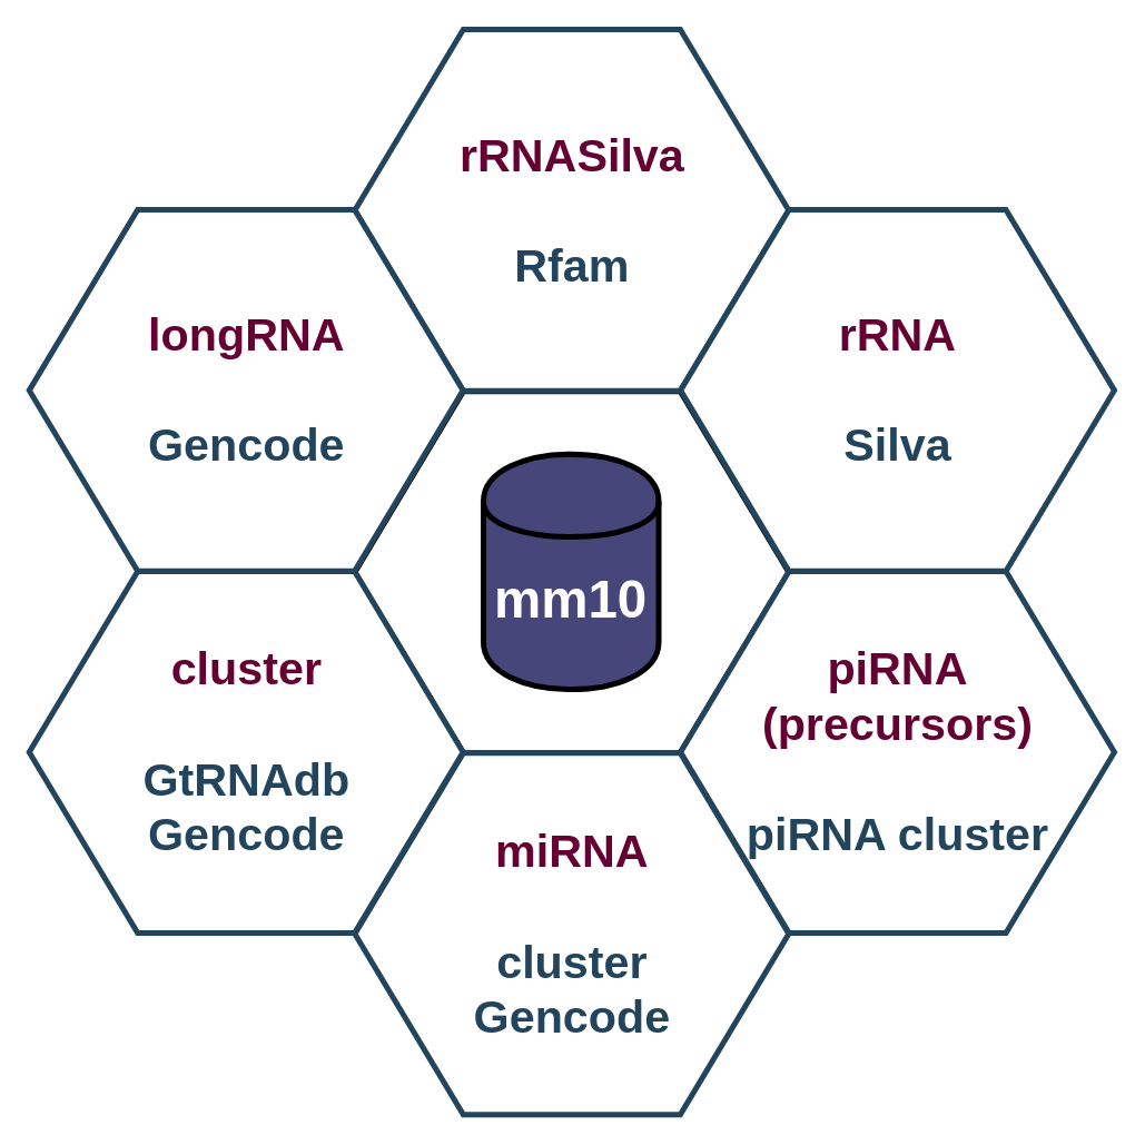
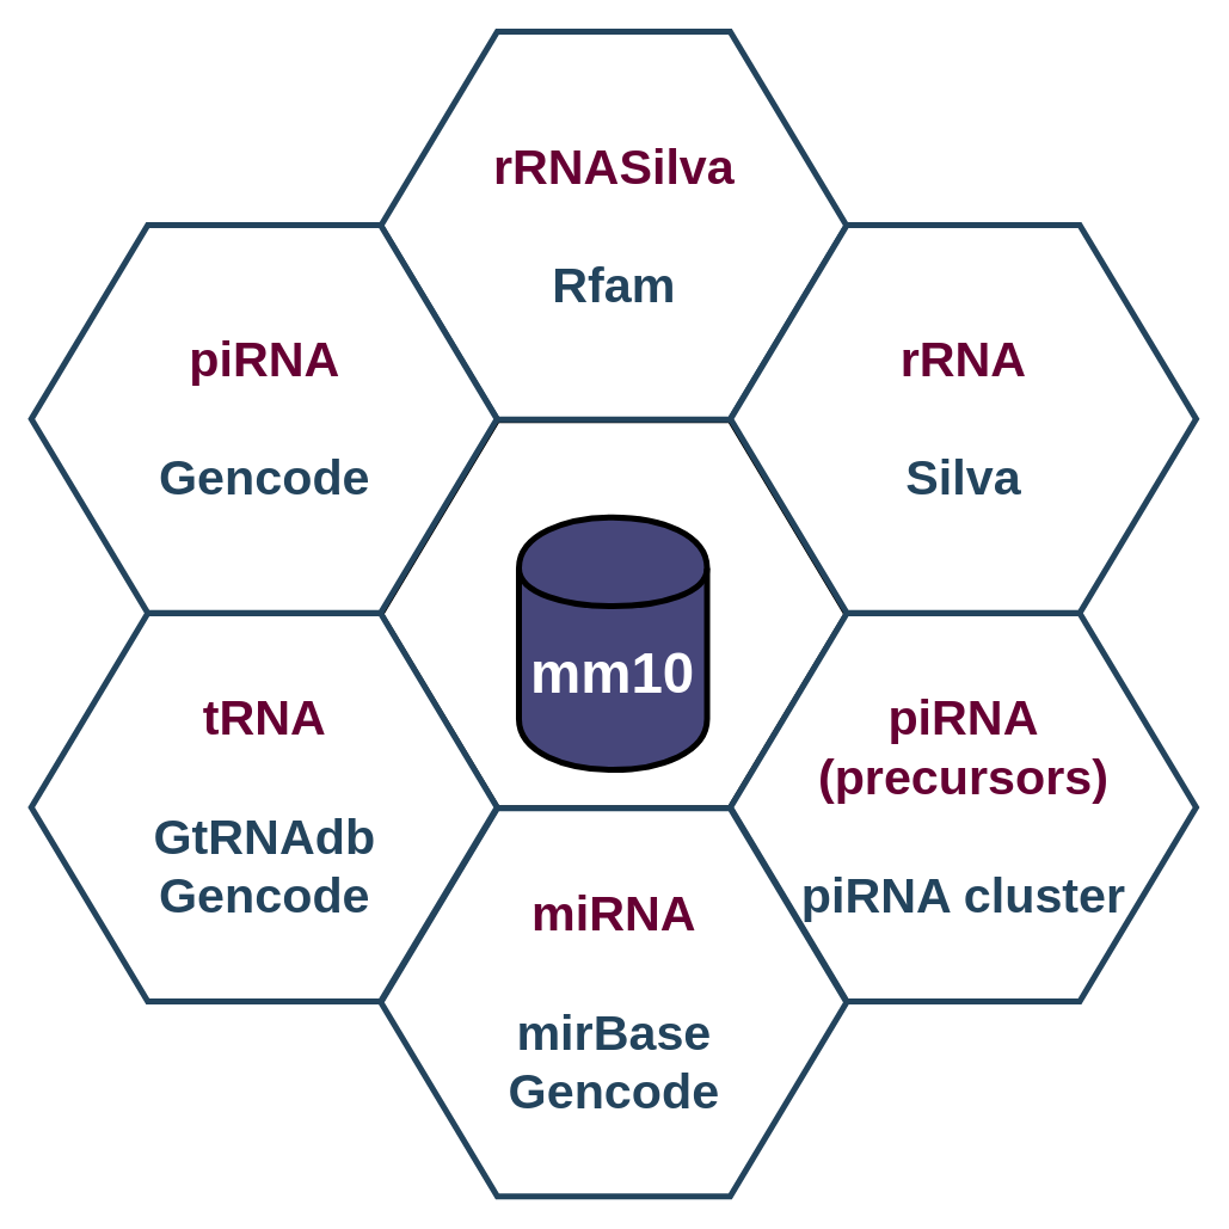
  <mxCell id="0" />
  <mxCell id="1" parent="0" />
  <mxCell id="2" value="" style="shape=hexagon;perimeter=hexagonPerimeter2;whiteSpace=wrap;html=1;shadow=0;labelBackgroundColor=none;fontFamily=Helvetica;fontSize=33;align=center;strokeWidth=4;fontStyle=1" parent="1" vertex="1"><mxGeometry x="254.579" y="280.798" width="311.842" height="259.868" as="geometry" /></mxCell>
  <mxCell id="3" value="" style="triangle;whiteSpace=wrap;html=1;shadow=0;labelBackgroundColor=none;strokeColor=none;fillColor=#FFFFFF;fontFamily=Helvetica;fontSize=33;fontColor=#23445d;align=center;rotation=90;gradientColor=none;flipV=1;flipH=1;opacity=20;strokeWidth=4;fontStyle=1" parent="1" vertex="1"><mxGeometry x="135.5" y="298.667" width="72" height="152" as="geometry" /></mxCell>
  <mxCell id="4" value="&lt;font style=&quot;font-size: 33px;&quot;&gt;&lt;font color=&quot;#660033&quot; style=&quot;font-size: 33px;&quot;&gt;rRNASilva&lt;/font&gt;&lt;br style=&quot;font-size: 33px;&quot;&gt;&lt;br style=&quot;font-size: 33px;&quot;&gt;Rfam&lt;br style=&quot;font-size: 33px;&quot;&gt;&lt;/font&gt;" style="shape=hexagon;perimeter=hexagonPerimeter2;whiteSpace=wrap;html=1;shadow=0;labelBackgroundColor=none;strokeColor=#23445D;fillColor=#ffffff;gradientColor=none;fontFamily=Helvetica;fontSize=33;fontColor=#23445D;align=center;strokeWidth=4;fontStyle=1" parent="1" vertex="1"><mxGeometry x="254.579" y="20.667" width="311.842" height="259.868" as="geometry" /></mxCell>
  <mxCell id="5" value="&lt;font style=&quot;font-size: 33px;&quot;&gt;&lt;font color=&quot;#660033&quot; style=&quot;font-size: 33px;&quot;&gt;rRNA&lt;/font&gt;&lt;br style=&quot;font-size: 33px;&quot;&gt;&lt;br style=&quot;font-size: 33px;&quot;&gt;Silva&lt;br style=&quot;font-size: 33px;&quot;&gt;&lt;/font&gt;" style="shape=hexagon;perimeter=hexagonPerimeter2;whiteSpace=wrap;html=1;shadow=0;labelBackgroundColor=none;strokeColor=#23445D;fillColor=#FFFFFF;gradientColor=none;fontFamily=Helvetica;fontSize=33;fontColor=#23445d;align=center;strokeWidth=4;fontStyle=1" parent="1" vertex="1"><mxGeometry x="488.658" y="150.2" width="311.842" height="259.868" as="geometry" /></mxCell>
  <mxCell id="6" value="&lt;font style=&quot;font-size: 33px;&quot;&gt;&lt;font color=&quot;#660033&quot; style=&quot;font-size: 33px;&quot;&gt;piRNA &lt;br style=&quot;font-size: 33px;&quot;&gt;(precursors)&lt;/font&gt;&lt;br style=&quot;font-size: 33px;&quot;&gt;&lt;br style=&quot;font-size: 33px;&quot;&gt;piRNA cluster&lt;br style=&quot;font-size: 33px;&quot;&gt;&lt;/font&gt;" style="shape=hexagon;perimeter=hexagonPerimeter2;whiteSpace=wrap;html=1;shadow=0;labelBackgroundColor=none;strokeColor=#23445D;fillColor=#FFFFFF;gradientColor=none;fontFamily=Helvetica;fontSize=33;fontColor=#23445d;align=center;strokeWidth=4;fontStyle=1" parent="1" vertex="1"><mxGeometry x="488.658" y="410.265" width="311.842" height="259.868" as="geometry" /></mxCell>
- <mxCell id="7" value="&lt;font color=&quot;#660033&quot; style=&quot;font-size: 33px;&quot;&gt;miRNA&lt;br style=&quot;font-size: 33px;&quot;&gt;&lt;/font&gt;&lt;br style=&quot;font-size: 33px;&quot;&gt;cluster&lt;br style=&quot;font-size: 33px;&quot;&gt;Gencode" style="shape=hexagon;perimeter=hexagonPerimeter2;whiteSpace=wrap;html=1;shadow=0;labelBackgroundColor=none;strokeColor=#23445D;fillColor=#FFFFFF;gradientColor=none;fontFamily=Helvetica;fontSize=33;fontColor=#23445d;align=center;strokeWidth=4;fontStyle=1" parent="1" vertex="1"><mxGeometry x="254.579" y="540.798" width="311.842" height="259.868" as="geometry" /></mxCell>
- <mxCell id="8" value="&lt;font color=&quot;#660033&quot; style=&quot;font-size: 33px;&quot;&gt;cluster&lt;/font&gt;&lt;br style=&quot;font-size: 33px;&quot;&gt;&lt;br style=&quot;font-size: 33px;&quot;&gt;GtRNAdb&lt;br style=&quot;font-size: 33px;&quot;&gt;Gencode" style="shape=hexagon;perimeter=hexagonPerimeter2;whiteSpace=wrap;html=1;shadow=0;labelBackgroundColor=none;strokeColor=#23445D;fillColor=#FFFFFF;gradientColor=none;fontFamily=Helvetica;fontSize=33;fontColor=#23445d;align=center;strokeWidth=4;fontStyle=1" parent="1" vertex="1"><mxGeometry x="20.5" y="410.265" width="311.842" height="259.868" as="geometry" /></mxCell>
- <mxCell id="9" value="&lt;font style=&quot;font-size: 33px;&quot;&gt;&lt;font color=&quot;#660033&quot; style=&quot;font-size: 33px;&quot;&gt;longRNA&lt;/font&gt;&lt;br style=&quot;font-size: 33px;&quot;&gt;&lt;br style=&quot;font-size: 33px;&quot;&gt;Gencode&lt;br style=&quot;font-size: 33px;&quot;&gt;&lt;/font&gt;" style="shape=hexagon;perimeter=hexagonPerimeter2;whiteSpace=wrap;html=1;shadow=0;labelBackgroundColor=none;strokeColor=#23445D;fillColor=#ffffff;gradientColor=none;fontFamily=Helvetica;fontSize=33;fontColor=#23445D;align=center;strokeWidth=4;fontStyle=1" parent="1" vertex="1"><mxGeometry x="20.5" y="150.2" width="311.842" height="259.868" as="geometry" /></mxCell>
- <mxCell id="10" value="&lt;b&gt;&lt;font style=&quot;font-size: 38px&quot;&gt;mm10&lt;/font&gt;&lt;/b&gt;" style="shape=cylinder;whiteSpace=wrap;html=1;boundedLbl=1;backgroundOutline=1;strokeWidth=4;fontSize=33;fillColor=#46467A;strokeColor=#000000;gradientColor=none;fontColor=#FFFFFF;" parent="1" vertex="1"><mxGeometry x="347" y="326" width="126" height="169" as="geometry" /></mxCell>
+ <mxCell id="7" value="&lt;font color=&quot;#660033&quot; style=&quot;font-size: 33px;&quot;&gt;miRNA&lt;br style=&quot;font-size: 33px;&quot;&gt;&lt;/font&gt;&lt;br style=&quot;font-size: 33px;&quot;&gt;mirBase&lt;br style=&quot;font-size: 33px;&quot;&gt;Gencode" style="shape=hexagon;perimeter=hexagonPerimeter2;whiteSpace=wrap;html=1;shadow=0;labelBackgroundColor=none;strokeColor=#23445D;fillColor=#FFFFFF;gradientColor=none;fontFamily=Helvetica;fontSize=33;fontColor=#23445d;align=center;strokeWidth=4;fontStyle=1" parent="1" vertex="1"><mxGeometry x="254.579" y="540.798" width="311.842" height="259.868" as="geometry" /></mxCell>
+ <mxCell id="8" value="&lt;font color=&quot;#660033&quot; style=&quot;font-size: 33px;&quot;&gt;tRNA&lt;/font&gt;&lt;br style=&quot;font-size: 33px;&quot;&gt;&lt;br style=&quot;font-size: 33px;&quot;&gt;GtRNAdb&lt;br style=&quot;font-size: 33px;&quot;&gt;Gencode" style="shape=hexagon;perimeter=hexagonPerimeter2;whiteSpace=wrap;html=1;shadow=0;labelBackgroundColor=none;strokeColor=#23445D;fillColor=#FFFFFF;gradientColor=none;fontFamily=Helvetica;fontSize=33;fontColor=#23445d;align=center;strokeWidth=4;fontStyle=1" parent="1" vertex="1"><mxGeometry x="20.5" y="410.265" width="311.842" height="259.868" as="geometry" /></mxCell>
+ <mxCell id="9" value="&lt;font style=&quot;font-size: 33px;&quot;&gt;&lt;font color=&quot;#660033&quot; style=&quot;font-size: 33px;&quot;&gt;piRNA&lt;/font&gt;&lt;br style=&quot;font-size: 33px;&quot;&gt;&lt;br style=&quot;font-size: 33px;&quot;&gt;Gencode&lt;br style=&quot;font-size: 33px;&quot;&gt;&lt;/font&gt;" style="shape=hexagon;perimeter=hexagonPerimeter2;whiteSpace=wrap;html=1;shadow=0;labelBackgroundColor=none;strokeColor=#23445D;fillColor=#ffffff;gradientColor=none;fontFamily=Helvetica;fontSize=33;fontColor=#23445D;align=center;strokeWidth=4;fontStyle=1" parent="1" vertex="1"><mxGeometry x="20.5" y="150.2" width="311.842" height="259.868" as="geometry" /></mxCell>
+ <mxCell id="10" value="&lt;b&gt;&lt;font style=&quot;font-size: 38px&quot;&gt;mm10&lt;/font&gt;&lt;/b&gt;" style="shape=cylinder;whiteSpace=wrap;html=1;boundedLbl=1;backgroundOutline=1;strokeWidth=4;fontSize=33;fillColor=#46467A;strokeColor=#000000;gradientColor=none;fontColor=#FFFFFF;" parent="1" vertex="1"><mxGeometry x="347" y="346" width="126" height="169" as="geometry" /></mxCell>
